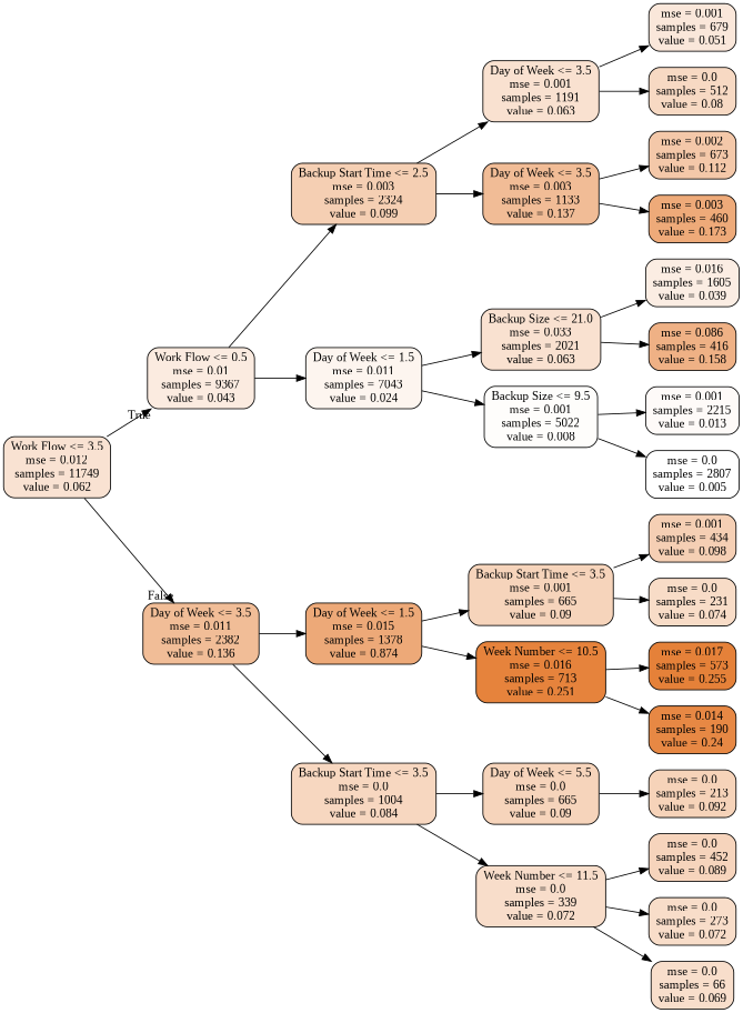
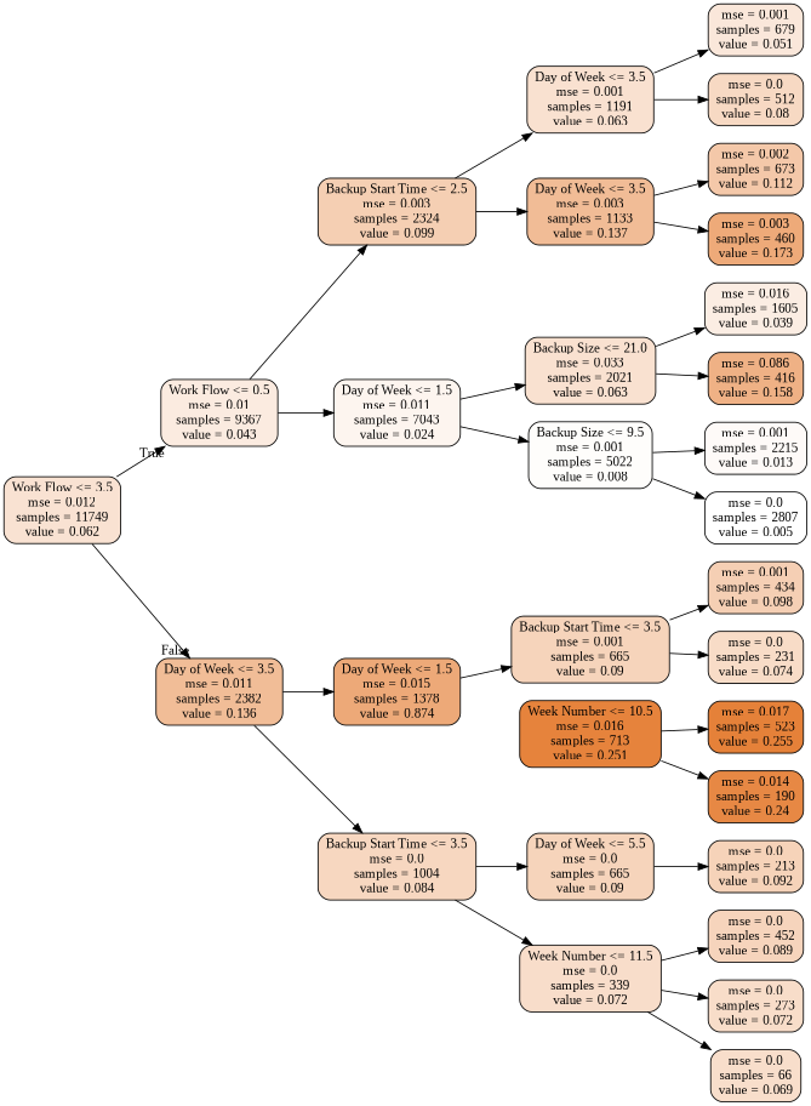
  digraph {
    fontname="Liberation Serif"
    rankdir=LR
    node [color=black fillcolor="#e581393c" fontname="Liberation Serif" shape=box style="filled, rounded"]
    edge [fontname="Liberation Serif"]
    n1 [fillcolor="#e581393a" label="Work Flow <= 3.5\nmse = 0.012\nsamples = 11749\nvalue = 0.062"]
    n2 [fillcolor="#e5813927" label="Work Flow <= 0.5\nmse = 0.01\nsamples = 9367\nvalue = 0.043"]
    n3 [fillcolor="#e5813986" label="Day of Week <= 3.5\nmse = 0.011\nsamples = 2382\nvalue = 0.136"]
    n4 [fillcolor="#e5813961" label="Backup Start Time <= 2.5\nmse = 0.003\nsamples = 2324\nvalue = 0.099"]
    n5 [fillcolor="#e5813914" label="Day of Week <= 1.5\nmse = 0.011\nsamples = 7043\nvalue = 0.024"]
    n6 [fillcolor="#e58139ad" label="Day of Week <= 1.5\nmse = 0.015\nsamples = 1378\nvalue = 0.874"]
    n7 [fillcolor="#e5813951" label="Backup Start Time <= 3.5\nmse = 0.0\nsamples = 1004\nvalue = 0.084"]
    n8 [label="Day of Week <= 3.5\nmse = 0.001\nsamples = 1191\nvalue = 0.063"]
    n9 [fillcolor="#e5813987" label="Day of Week <= 3.5\nmse = 0.003\nsamples = 1133\nvalue = 0.137"]
    n10 [label="Backup Size <= 21.0\nmse = 0.033\nsamples = 2021\nvalue = 0.063"]
    n11 [fillcolor="#e5813904" label="Backup Size <= 9.5\nmse = 0.001\nsamples = 5022\nvalue = 0.008"]
    n12 [fillcolor="#e581392f" label="mse = 0.001\nsamples = 679\nvalue = 0.051"]
    n13 [fillcolor="#e581394d" label="mse = 0.0\nsamples = 512\nvalue = 0.08"]
    n14 [fillcolor="#e581396e" label="mse = 0.002\nsamples = 673\nvalue = 0.112"]
    n15 [fillcolor="#e58139ac" label="mse = 0.003\nsamples = 460\nvalue = 0.173"]
    n16 [fillcolor="#e5813923" label="mse = 0.016\nsamples = 1605\nvalue = 0.039"]
    n17 [fillcolor="#e581399d" label="mse = 0.086\nsamples = 416\nvalue = 0.158"]
    n18 [fillcolor="#e5813909" label="mse = 0.001\nsamples = 2215\nvalue = 0.013"]
    n19 [fillcolor="#e5813900" label="mse = 0.0\nsamples = 2807\nvalue = 0.005"]
    n20 [fillcolor="#e5813957" label="Backup Start Time <= 3.5\nmse = 0.001\nsamples = 665\nvalue = 0.09"]
    n21 [fillcolor="#e58139fb" label="Week Number <= 10.5\nmse = 0.016\nsamples = 713\nvalue = 0.251"]
    n22 [fillcolor="#e5813957" label="Day of Week <= 5.5\nmse = 0.0\nsamples = 665\nvalue = 0.09"]
    n23 [fillcolor="#e5813944" label="Week Number <= 11.5\nmse = 0.0\nsamples = 339\nvalue = 0.072"]
    n24 [fillcolor="#e5813960" label="mse = 0.001\nsamples = 434\nvalue = 0.098"]
    n25 [fillcolor="#e5813947" label="mse = 0.0\nsamples = 231\nvalue = 0.074"]
-   n26 [fillcolor="#e58139ff" label="mse = 0.017\nsamples = 573\nvalue = 0.255"]
+   n26 [fillcolor="#e58139ff" label="mse = 0.017\nsamples = 523\nvalue = 0.255"]
    n27 [fillcolor="#e58139f0" label="mse = 0.014\nsamples = 190\nvalue = 0.24"]
    n28 [fillcolor="#e5813959" label="mse = 0.0\nsamples = 213\nvalue = 0.092"]
    n29 [fillcolor="#e5813956" label="mse = 0.0\nsamples = 452\nvalue = 0.089"]
    n30 [fillcolor="#e5813945" label="mse = 0.0\nsamples = 273\nvalue = 0.072"]
    n31 [fillcolor="#e5813942" label="mse = 0.0\nsamples = 66\nvalue = 0.069"]
    n1 -> n2 [headlabel=True labelangle=45 labeldistance=2.5]
    n1 -> n3 [headlabel=False labelangle=-45 labeldistance=2.5]
    n2 -> n4
    n2 -> n5
    n3 -> n6
    n3 -> n7
    n4 -> n8
    n4 -> n9
    n5 -> n10
    n5 -> n11
    n6 -> n20
-   n6 -> n21
    n7 -> n22
    n7 -> n23
    n8 -> n12
    n8 -> n13
    n9 -> n14
    n9 -> n15
    n10 -> n16
    n10 -> n17
    n11 -> n18
    n11 -> n19
    n20 -> n24
    n20 -> n25
    n21 -> n26
    n21 -> n27
    n22 -> n28
    n23 -> n29
    n23 -> n30
    n23 -> n31
  }
